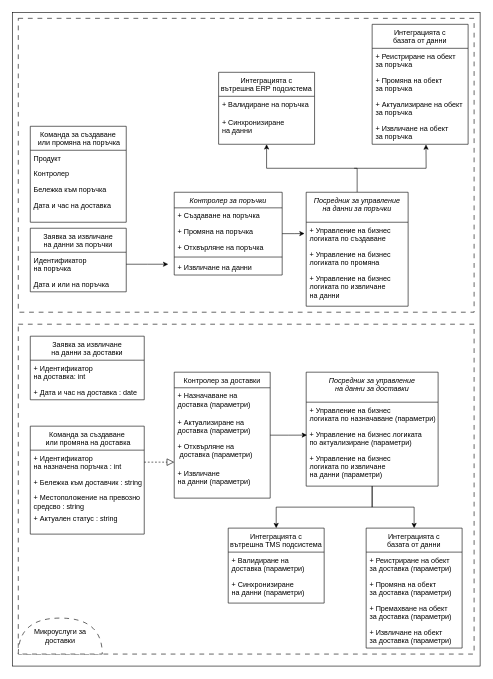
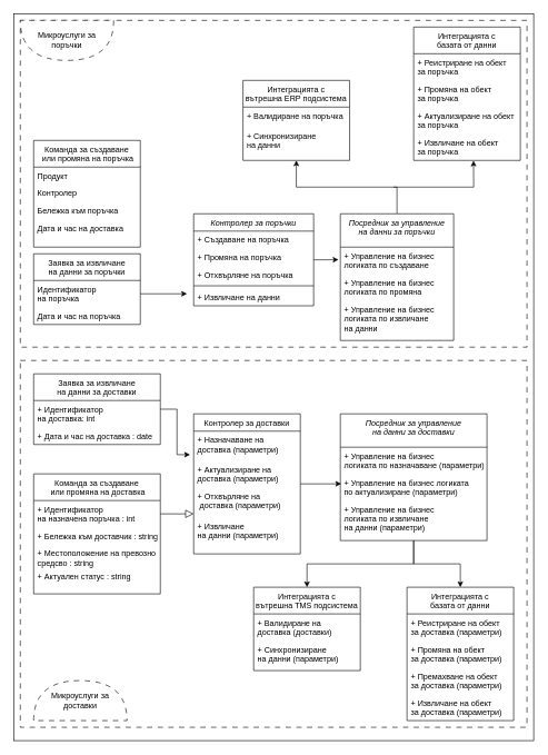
  <mxCell id="0" />
  <mxCell id="1" parent="0" />
  <mxCell id="2" value="" style="rounded=0;whiteSpace=wrap;html=1;" parent="1" vertex="1"><mxGeometry y="20" width="780" height="1090" as="geometry" x="20" /></mxCell>
  <mxCell id="3" value="" style="rounded=0;whiteSpace=wrap;html=1;dashed=1;dashPattern=8 8;fillColor=none;" parent="1" vertex="1"><mxGeometry x="30" y="540" width="760" height="550" as="geometry" /></mxCell>
  <mxCell id="4" value="Контролер за поръчки" style="swimlane;fontStyle=2;align=center;verticalAlign=top;childLayout=stackLayout;horizontal=1;startSize=26;horizontalStack=0;resizeParent=1;resizeLast=0;collapsible=1;marginBottom=0;rounded=0;shadow=0;strokeWidth=1;" parent="1" vertex="1"><mxGeometry x="290" y="320" width="180" height="138" as="geometry"><mxRectangle x="230" y="140" width="160" height="26" as="alternateBounds" /></mxGeometry></mxCell>
  <mxCell id="5" value="+ Създаване на поръчка" style="text;align=left;verticalAlign=top;spacingLeft=4;spacingRight=4;overflow=hidden;rotatable=0;points=[[0,0.5],[1,0.5]];portConstraint=eastwest;" parent="4" vertex="1"><mxGeometry y="26" width="180" height="26" as="geometry" /></mxCell>
  <mxCell id="6" value="+ Промяна на поръчка" style="text;align=left;verticalAlign=top;spacingLeft=4;spacingRight=4;overflow=hidden;rotatable=0;points=[[0,0.5],[1,0.5]];portConstraint=eastwest;rounded=0;shadow=0;html=0;" parent="4" vertex="1"><mxGeometry y="52" width="180" height="26" as="geometry" /></mxCell>
  <mxCell id="7" value="+ Отхвърляне на поръчка" style="text;align=left;verticalAlign=top;spacingLeft=4;spacingRight=4;overflow=hidden;rotatable=0;points=[[0,0.5],[1,0.5]];portConstraint=eastwest;rounded=0;shadow=0;html=0;" parent="4" vertex="1"><mxGeometry y="78" width="180" height="26" as="geometry" /></mxCell>
  <mxCell id="8" value="" style="line;html=1;strokeWidth=1;align=left;verticalAlign=middle;spacingTop=-1;spacingLeft=3;spacingRight=3;rotatable=0;labelPosition=right;points=[];portConstraint=eastwest;" parent="4" vertex="1"><mxGeometry y="104" width="180" height="8" as="geometry" /></mxCell>
  <mxCell id="9" value="+ Извличане на данни" style="text;align=left;verticalAlign=top;spacingLeft=4;spacingRight=4;overflow=hidden;rotatable=0;points=[[0,0.5],[1,0.5]];portConstraint=eastwest;" parent="4" vertex="1"><mxGeometry y="112" width="180" height="26" as="geometry" /></mxCell>
  <mxCell id="10" value="Команда за създаване&#10; или промяна на поръчка" style="swimlane;fontStyle=0;align=center;verticalAlign=top;childLayout=stackLayout;horizontal=1;startSize=40;horizontalStack=0;resizeParent=1;resizeLast=0;collapsible=1;marginBottom=0;rounded=0;shadow=0;strokeWidth=1;" parent="1" vertex="1"><mxGeometry x="50" y="210" width="160" height="160" as="geometry"><mxRectangle x="20" y="120" width="160" height="26" as="alternateBounds" /></mxGeometry></mxCell>
  <mxCell id="11" value="Продукт" style="text;align=left;verticalAlign=top;spacingLeft=4;spacingRight=4;overflow=hidden;rotatable=0;points=[[0,0.5],[1,0.5]];portConstraint=eastwest;" parent="10" vertex="1"><mxGeometry y="40" width="160" height="26" as="geometry" /></mxCell>
  <mxCell id="12" value="Контролер" style="text;align=left;verticalAlign=top;spacingLeft=4;spacingRight=4;overflow=hidden;rotatable=0;points=[[0,0.5],[1,0.5]];portConstraint=eastwest;rounded=0;shadow=0;html=0;" parent="10" vertex="1"><mxGeometry y="66" width="160" height="26" as="geometry" /></mxCell>
  <mxCell id="13" value="Бележка към поръчка" style="text;align=left;verticalAlign=top;spacingLeft=4;spacingRight=4;overflow=hidden;rotatable=0;points=[[0,0.5],[1,0.5]];portConstraint=eastwest;rounded=0;shadow=0;html=0;" parent="10" vertex="1"><mxGeometry y="92" width="160" height="26" as="geometry" /></mxCell>
  <mxCell id="14" value="Дата и час на доставка" style="text;align=left;verticalAlign=top;spacingLeft=4;spacingRight=4;overflow=hidden;rotatable=0;points=[[0,0.5],[1,0.5]];portConstraint=eastwest;rounded=0;shadow=0;html=0;" parent="10" vertex="1"><mxGeometry y="118" width="160" height="26" as="geometry" /></mxCell>
  <mxCell id="15" value="Интеграцията с &#10;базата от данни" style="swimlane;fontStyle=0;align=center;verticalAlign=top;childLayout=stackLayout;horizontal=1;startSize=40;horizontalStack=0;resizeParent=1;resizeLast=0;collapsible=1;marginBottom=0;rounded=0;shadow=0;strokeWidth=1;" parent="1" vertex="1"><mxGeometry x="620" y="40" width="160" height="200" as="geometry"><mxRectangle x="550" y="140" width="160" height="26" as="alternateBounds" /></mxGeometry></mxCell>
  <mxCell id="16" value="+ Реистриране на обект&#10;за поръчка" style="text;align=left;verticalAlign=top;spacingLeft=4;spacingRight=4;overflow=hidden;rotatable=0;points=[[0,0.5],[1,0.5]];portConstraint=eastwest;" parent="15" vertex="1"><mxGeometry y="40" width="160" height="40" as="geometry" /></mxCell>
  <mxCell id="17" value="+ Промяна на обект&#10;за поръчка" style="text;align=left;verticalAlign=top;spacingLeft=4;spacingRight=4;overflow=hidden;rotatable=0;points=[[0,0.5],[1,0.5]];portConstraint=eastwest;rounded=0;shadow=0;html=0;" parent="15" vertex="1"><mxGeometry y="80" width="160" height="40" as="geometry" /></mxCell>
  <mxCell id="18" value="+ Актуализиране на обект&#10;за поръчка" style="text;align=left;verticalAlign=top;spacingLeft=4;spacingRight=4;overflow=hidden;rotatable=0;points=[[0,0.5],[1,0.5]];portConstraint=eastwest;rounded=0;shadow=0;html=0;" parent="15" vertex="1"><mxGeometry y="120" width="160" height="40" as="geometry" /></mxCell>
  <mxCell id="19" value="+ Извличане на обект&#10;за поръчка" style="text;align=left;verticalAlign=top;spacingLeft=4;spacingRight=4;overflow=hidden;rotatable=0;points=[[0,0.5],[1,0.5]];portConstraint=eastwest;rounded=0;shadow=0;html=0;" parent="15" vertex="1"><mxGeometry y="160" width="160" height="40" as="geometry" /></mxCell>
  <mxCell id="20" value="Интеграцията с &#10;вътрешна ERP подсистема" style="swimlane;fontStyle=0;align=center;verticalAlign=top;childLayout=stackLayout;horizontal=1;startSize=40;horizontalStack=0;resizeParent=1;resizeLast=0;collapsible=1;marginBottom=0;rounded=0;shadow=0;strokeWidth=1;" parent="1" vertex="1"><mxGeometry x="364" y="120" width="160" height="120" as="geometry"><mxRectangle x="550" y="140" width="160" height="26" as="alternateBounds" /></mxGeometry></mxCell>
  <mxCell id="21" value="+ Валидиране на поръчка" style="text;align=left;verticalAlign=top;spacingLeft=4;spacingRight=4;overflow=hidden;rotatable=0;points=[[0,0.5],[1,0.5]];portConstraint=eastwest;" parent="20" vertex="1"><mxGeometry y="40" width="160" height="30" as="geometry" /></mxCell>
  <mxCell id="22" value="+ Синхронизиране&#10;на данни" style="text;align=left;verticalAlign=top;spacingLeft=4;spacingRight=4;overflow=hidden;rotatable=0;points=[[0,0.5],[1,0.5]];portConstraint=eastwest;rounded=0;shadow=0;html=0;" parent="20" vertex="1"><mxGeometry y="70" width="160" height="40" as="geometry" /></mxCell>
  <mxCell id="23" style="edgeStyle=orthogonalEdgeStyle;rounded=0;orthogonalLoop=1;jettySize=auto;html=1;entryX=0.5;entryY=1;entryDx=0;entryDy=0;" parent="1" source="24" target="20" edge="1"><mxGeometry relative="1" as="geometry" /></mxCell>
  <mxCell id="24" value="Посредник за управление &#10;на данни за поръчки" style="swimlane;fontStyle=2;align=center;verticalAlign=top;childLayout=stackLayout;horizontal=1;startSize=50;horizontalStack=0;resizeParent=1;resizeLast=0;collapsible=1;marginBottom=0;rounded=0;shadow=0;strokeWidth=1;" parent="1" vertex="1"><mxGeometry x="510" y="320" width="170" height="190" as="geometry"><mxRectangle x="230" y="140" width="160" height="26" as="alternateBounds" /></mxGeometry></mxCell>
  <mxCell id="25" value="+ Управление на бизнес &#10;логиката по създаване" style="text;align=left;verticalAlign=top;spacingLeft=4;spacingRight=4;overflow=hidden;rotatable=0;points=[[0,0.5],[1,0.5]];portConstraint=eastwest;" parent="24" vertex="1"><mxGeometry y="50" width="170" height="40" as="geometry" /></mxCell>
  <mxCell id="26" value="+ Управление на бизнес &#10;логиката по промяна" style="text;align=left;verticalAlign=top;spacingLeft=4;spacingRight=4;overflow=hidden;rotatable=0;points=[[0,0.5],[1,0.5]];portConstraint=eastwest;" parent="24" vertex="1"><mxGeometry y="90" width="170" height="40" as="geometry" /></mxCell>
  <mxCell id="27" value="+ Управление на бизнес &#10;логиката по извличане &#10;на данни" style="text;align=left;verticalAlign=top;spacingLeft=4;spacingRight=4;overflow=hidden;rotatable=0;points=[[0,0.5],[1,0.5]];portConstraint=eastwest;" parent="24" vertex="1"><mxGeometry y="130" width="170" height="50" as="geometry" /></mxCell>
  <mxCell id="28" value="" style="endArrow=classic;html=1;rounded=0;entryX=0.561;entryY=1.009;entryDx=0;entryDy=0;entryPerimeter=0;" parent="1" target="19" edge="1"><mxGeometry width="50" height="50" relative="1" as="geometry"><mxPoint x="710" y="280" as="sourcePoint" /><mxPoint x="530" y="250" as="targetPoint" /></mxGeometry></mxCell>
  <mxCell id="29" value="" style="endArrow=none;html=1;rounded=0;" parent="1" edge="1"><mxGeometry width="50" height="50" relative="1" as="geometry"><mxPoint x="590" y="280" as="sourcePoint" /><mxPoint x="710" y="280" as="targetPoint" /></mxGeometry></mxCell>
  <mxCell id="30" style="edgeStyle=orthogonalEdgeStyle;rounded=0;orthogonalLoop=1;jettySize=auto;html=1;entryX=-0.017;entryY=0.471;entryDx=0;entryDy=0;entryPerimeter=0;" parent="1" source="4" edge="1"><mxGeometry relative="1" as="geometry"><mxPoint x="507.28" y="388.84" as="targetPoint" /></mxGeometry></mxCell>
  <mxCell id="31" value="Контролер за доставки" style="swimlane;fontStyle=0;align=center;verticalAlign=top;childLayout=stackLayout;horizontal=1;startSize=26;horizontalStack=0;resizeParent=1;resizeLast=0;collapsible=1;marginBottom=0;rounded=0;shadow=0;strokeWidth=1;" parent="1" vertex="1"><mxGeometry x="290" y="620" width="160" height="210" as="geometry"><mxRectangle x="230" y="140" width="160" height="26" as="alternateBounds" /></mxGeometry></mxCell>
  <mxCell id="32" value="+ Назначаване на &#10;доставка (параметри)" style="text;align=left;verticalAlign=top;spacingLeft=4;spacingRight=4;overflow=hidden;rotatable=0;points=[[0,0.5],[1,0.5]];portConstraint=eastwest;" parent="31" vertex="1"><mxGeometry y="26" width="160" height="44" as="geometry" /></mxCell>
  <mxCell id="33" value="+ Актуализиране на &#10;доставка (параметри)" style="text;align=left;verticalAlign=top;spacingLeft=4;spacingRight=4;overflow=hidden;rotatable=0;points=[[0,0.5],[1,0.5]];portConstraint=eastwest;rounded=0;shadow=0;html=0;" parent="31" vertex="1"><mxGeometry y="70" width="160" height="40" as="geometry" /></mxCell>
  <mxCell id="34" value="Команда за създаване&#10; или промяна на доставка" style="swimlane;fontStyle=0;align=center;verticalAlign=top;childLayout=stackLayout;horizontal=1;startSize=40;horizontalStack=0;resizeParent=1;resizeLast=0;collapsible=1;marginBottom=0;rounded=0;shadow=0;strokeWidth=1;" parent="1" vertex="1"><mxGeometry x="50" y="710" width="190" height="180" as="geometry"><mxRectangle x="20" y="120" width="160" height="26" as="alternateBounds" /></mxGeometry></mxCell>
  <mxCell id="35" value="+ Идентификатор&#10;на назначена поръчка : int" style="text;align=left;verticalAlign=top;spacingLeft=4;spacingRight=4;overflow=hidden;rotatable=0;points=[[0,0.5],[1,0.5]];portConstraint=eastwest;" parent="34" vertex="1"><mxGeometry y="40" width="190" height="40" as="geometry" /></mxCell>
  <mxCell id="36" value="+ Бележка към доставчик : string" style="text;align=left;verticalAlign=top;spacingLeft=4;spacingRight=4;overflow=hidden;rotatable=0;points=[[0,0.5],[1,0.5]];portConstraint=eastwest;rounded=0;shadow=0;html=0;" parent="34" vertex="1"><mxGeometry y="80" width="190" height="26" as="geometry" /></mxCell>
  <mxCell id="37" value="+ Местоположение на превозно&#10;средсво : string" style="text;align=left;verticalAlign=top;spacingLeft=4;spacingRight=4;overflow=hidden;rotatable=0;points=[[0,0.5],[1,0.5]];portConstraint=eastwest;rounded=0;shadow=0;html=0;" parent="34" vertex="1"><mxGeometry y="106" width="190" height="34" as="geometry" /></mxCell>
  <mxCell id="38" value="+ Актуален статус : string" style="text;align=left;verticalAlign=top;spacingLeft=4;spacingRight=4;overflow=hidden;rotatable=0;points=[[0,0.5],[1,0.5]];portConstraint=eastwest;rounded=0;shadow=0;html=0;" parent="34" vertex="1"><mxGeometry y="140" width="190" height="26" as="geometry" /></mxCell>
- <mxCell id="39" value="" style="endArrow=block;endSize=10;endFill=0;shadow=0;strokeWidth=1;rounded=0;curved=0;edgeStyle=elbowEdgeStyle;elbow=vertical;dashed=1;" parent="1" source="34" target="31" edge="1"><mxGeometry width="160" relative="1" as="geometry"><mxPoint x="240" y="933" as="sourcePoint" /><mxPoint x="240" y="933" as="targetPoint" /></mxGeometry></mxCell>
+ <mxCell id="39" value="" style="endArrow=block;endSize=10;endFill=0;shadow=0;strokeWidth=1;rounded=0;curved=0;edgeStyle=elbowEdgeStyle;elbow=vertical;" parent="1" source="34" target="31" edge="1"><mxGeometry width="160" relative="1" as="geometry"><mxPoint x="240" y="933" as="sourcePoint" /><mxPoint x="240" y="933" as="targetPoint" /></mxGeometry></mxCell>
  <mxCell id="40" value="Интеграцията с &#10;базата от данни" style="swimlane;fontStyle=0;align=center;verticalAlign=top;childLayout=stackLayout;horizontal=1;startSize=40;horizontalStack=0;resizeParent=1;resizeLast=0;collapsible=1;marginBottom=0;rounded=0;shadow=0;strokeWidth=1;" parent="1" vertex="1"><mxGeometry x="610" y="880" width="160" height="200" as="geometry"><mxRectangle x="550" y="140" width="160" height="26" as="alternateBounds" /></mxGeometry></mxCell>
  <mxCell id="41" value="+ Реистриране на обект&#10;за доставка (параметри)" style="text;align=left;verticalAlign=top;spacingLeft=4;spacingRight=4;overflow=hidden;rotatable=0;points=[[0,0.5],[1,0.5]];portConstraint=eastwest;" parent="40" vertex="1"><mxGeometry y="40" width="160" height="40" as="geometry" /></mxCell>
  <mxCell id="42" value="+ Промяна на обект&#10;за доставка (параметри)" style="text;align=left;verticalAlign=top;spacingLeft=4;spacingRight=4;overflow=hidden;rotatable=0;points=[[0,0.5],[1,0.5]];portConstraint=eastwest;rounded=0;shadow=0;html=0;" parent="40" vertex="1"><mxGeometry y="80" width="160" height="40" as="geometry" /></mxCell>
  <mxCell id="43" value="+ Премахване на обект&#10;за доставка (параметри)" style="text;align=left;verticalAlign=top;spacingLeft=4;spacingRight=4;overflow=hidden;rotatable=0;points=[[0,0.5],[1,0.5]];portConstraint=eastwest;rounded=0;shadow=0;html=0;" parent="40" vertex="1"><mxGeometry y="120" width="160" height="40" as="geometry" /></mxCell>
  <mxCell id="44" value="+ Извличане на обект&#10;за доставка (параметри)" style="text;align=left;verticalAlign=top;spacingLeft=4;spacingRight=4;overflow=hidden;rotatable=0;points=[[0,0.5],[1,0.5]];portConstraint=eastwest;rounded=0;shadow=0;html=0;" parent="40" vertex="1"><mxGeometry y="160" width="160" height="40" as="geometry" /></mxCell>
  <mxCell id="45" value="Интеграцията с &#10;вътрешна TMS подсистема" style="swimlane;fontStyle=0;align=center;verticalAlign=top;childLayout=stackLayout;horizontal=1;startSize=40;horizontalStack=0;resizeParent=1;resizeLast=0;collapsible=1;marginBottom=0;rounded=0;shadow=0;strokeWidth=1;" parent="1" vertex="1"><mxGeometry x="380" y="880" width="160" height="125" as="geometry"><mxRectangle x="550" y="140" width="160" height="26" as="alternateBounds" /></mxGeometry></mxCell>
- <mxCell id="46" value="+ Валидиране на &#10;доставка (параметри)" style="text;align=left;verticalAlign=top;spacingLeft=4;spacingRight=4;overflow=hidden;rotatable=0;points=[[0,0.5],[1,0.5]];portConstraint=eastwest;" parent="45" vertex="1"><mxGeometry y="40" width="160" height="40" as="geometry" /></mxCell>
+ <mxCell id="46" value="+ Валидиране на &#10;доставка (доставки)" style="text;align=left;verticalAlign=top;spacingLeft=4;spacingRight=4;overflow=hidden;rotatable=0;points=[[0,0.5],[1,0.5]];portConstraint=eastwest;" parent="45" vertex="1"><mxGeometry y="40" width="160" height="40" as="geometry" /></mxCell>
  <mxCell id="47" value="+ Синхронизиране&#10;на данни (параметри)" style="text;align=left;verticalAlign=top;spacingLeft=4;spacingRight=4;overflow=hidden;rotatable=0;points=[[0,0.5],[1,0.5]];portConstraint=eastwest;rounded=0;shadow=0;html=0;" parent="45" vertex="1"><mxGeometry y="80" width="160" height="40" as="geometry" /></mxCell>
  <mxCell id="48" style="edgeStyle=orthogonalEdgeStyle;rounded=0;orthogonalLoop=1;jettySize=auto;html=1;entryX=0.5;entryY=0;entryDx=0;entryDy=0;" parent="1" source="50" target="40" edge="1"><mxGeometry relative="1" as="geometry" /></mxCell>
  <mxCell id="49" style="edgeStyle=orthogonalEdgeStyle;rounded=0;orthogonalLoop=1;jettySize=auto;html=1;entryX=0.5;entryY=0;entryDx=0;entryDy=0;" parent="1" source="50" target="45" edge="1"><mxGeometry relative="1" as="geometry" /></mxCell>
  <mxCell id="50" value="Посредник за управление &#10;на данни за доставки" style="swimlane;fontStyle=2;align=center;verticalAlign=top;childLayout=stackLayout;horizontal=1;startSize=50;horizontalStack=0;resizeParent=1;resizeLast=0;collapsible=1;marginBottom=0;rounded=0;shadow=0;strokeWidth=1;" parent="1" vertex="1"><mxGeometry x="510" y="620" width="220" height="190" as="geometry"><mxRectangle x="230" y="140" width="160" height="26" as="alternateBounds" /></mxGeometry></mxCell>
  <mxCell id="51" value="+ Управление на бизнес &#10;логиката по назначаване (параметри)" style="text;align=left;verticalAlign=top;spacingLeft=4;spacingRight=4;overflow=hidden;rotatable=0;points=[[0,0.5],[1,0.5]];portConstraint=eastwest;" parent="50" vertex="1"><mxGeometry y="50" width="220" height="40" as="geometry" /></mxCell>
  <mxCell id="52" value="+ Управление на бизнес логиката&#10;по актуализиране (параметри) " style="text;align=left;verticalAlign=top;spacingLeft=4;spacingRight=4;overflow=hidden;rotatable=0;points=[[0,0.5],[1,0.5]];portConstraint=eastwest;" parent="50" vertex="1"><mxGeometry y="90" width="220" height="40" as="geometry" /></mxCell>
  <mxCell id="53" value="+ Управление на бизнес &#10;логиката по извличане &#10;на данни (параметри)" style="text;align=left;verticalAlign=top;spacingLeft=4;spacingRight=4;overflow=hidden;rotatable=0;points=[[0,0.5],[1,0.5]];portConstraint=eastwest;" parent="50" vertex="1"><mxGeometry y="130" width="220" height="50" as="geometry" /></mxCell>
  <mxCell id="54" value="Заявка за извличане&#10;на данни за поръчки" style="swimlane;fontStyle=0;align=center;verticalAlign=top;childLayout=stackLayout;horizontal=1;startSize=40;horizontalStack=0;resizeParent=1;resizeLast=0;collapsible=1;marginBottom=0;rounded=0;shadow=0;strokeWidth=1;" parent="1" vertex="1"><mxGeometry x="50" y="380" width="160" height="106" as="geometry"><mxRectangle x="20" y="120" width="160" height="26" as="alternateBounds" /></mxGeometry></mxCell>
  <mxCell id="55" style="edgeStyle=orthogonalEdgeStyle;rounded=0;orthogonalLoop=1;jettySize=auto;html=1;" parent="54" source="56" edge="1"><mxGeometry relative="1" as="geometry"><mxPoint x="230" y="60" as="targetPoint" /></mxGeometry></mxCell>
  <mxCell id="56" value="Идентификатор &#10;на поръчка" style="text;align=left;verticalAlign=top;spacingLeft=4;spacingRight=4;overflow=hidden;rotatable=0;points=[[0,0.5],[1,0.5]];portConstraint=eastwest;" parent="54" vertex="1"><mxGeometry y="40" width="160" height="40" as="geometry" /></mxCell>
- <mxCell id="57" value="Дата и или на поръчка" style="text;align=left;verticalAlign=top;spacingLeft=4;spacingRight=4;overflow=hidden;rotatable=0;points=[[0,0.5],[1,0.5]];portConstraint=eastwest;rounded=0;shadow=0;html=0;" parent="54" vertex="1"><mxGeometry y="80" width="160" height="26" as="geometry" /></mxCell>
+ <mxCell id="57" value="Дата и час на поръчка" style="text;align=left;verticalAlign=top;spacingLeft=4;spacingRight=4;overflow=hidden;rotatable=0;points=[[0,0.5],[1,0.5]];portConstraint=eastwest;rounded=0;shadow=0;html=0;" parent="54" vertex="1"><mxGeometry y="80" width="160" height="26" as="geometry" /></mxCell>
  <mxCell id="58" value="Заявка за извличане&#10;на данни за доставки" style="swimlane;fontStyle=0;align=center;verticalAlign=top;childLayout=stackLayout;horizontal=1;startSize=40;horizontalStack=0;resizeParent=1;resizeLast=0;collapsible=1;marginBottom=0;rounded=0;shadow=0;strokeWidth=1;" parent="1" vertex="1"><mxGeometry x="50" y="560" width="190" height="106" as="geometry"><mxRectangle x="20" y="120" width="160" height="26" as="alternateBounds" /></mxGeometry></mxCell>
  <mxCell id="59" value="+ Идентификатор &#10;на доставка: int" style="text;align=left;verticalAlign=top;spacingLeft=4;spacingRight=4;overflow=hidden;rotatable=0;points=[[0,0.5],[1,0.5]];portConstraint=eastwest;" parent="58" vertex="1"><mxGeometry y="40" width="190" height="40" as="geometry" /></mxCell>
  <mxCell id="60" value="+ Дата и час на доставка : date" style="text;align=left;verticalAlign=top;spacingLeft=4;spacingRight=4;overflow=hidden;rotatable=0;points=[[0,0.5],[1,0.5]];portConstraint=eastwest;rounded=0;shadow=0;html=0;" parent="58" vertex="1"><mxGeometry y="80" width="190" height="26" as="geometry" /></mxCell>
  <mxCell id="61" value="" style="rounded=0;whiteSpace=wrap;html=1;dashed=1;dashPattern=8 8;fillColor=none;" parent="1" vertex="1"><mxGeometry x="30" y="30" width="760" height="490" as="geometry" /></mxCell>
- <mxCell id="63" value="Микроуслуги за&lt;br&gt;доставки" style="shape=or;whiteSpace=wrap;html=1;direction=north;dashed=1;dashPattern=8 8;" parent="1" vertex="1"><mxGeometry x="30" y="1030" width="140" height="60" as="geometry" /></mxCell>
+ <mxCell id="62" value="Микроуслуги за&lt;br&gt;поръчки" style="shape=or;whiteSpace=wrap;html=1;direction=south;dashed=1;dashPattern=8 8;" parent="1" vertex="1"><mxGeometry x="30" y="30" width="140" height="60" as="geometry" /></mxCell>
+ <mxCell id="63" value="Микроуслуги за&lt;br&gt;доставки" style="shape=or;whiteSpace=wrap;html=1;direction=north;dashed=1;dashPattern=8 8;" parent="1" vertex="1"><mxGeometry x="50" y="1020" width="140" height="60" as="geometry" /></mxCell>
+ <mxCell id="64" style="edgeStyle=orthogonalEdgeStyle;rounded=0;orthogonalLoop=1;jettySize=auto;html=1;entryX=-0.034;entryY=0.8;entryDx=0;entryDy=0;entryPerimeter=0;" edge="1" parent="1" source="58" target="32"><mxGeometry relative="1" as="geometry" /></mxCell>
  <mxCell id="65" value="+ Извличане &#10;на данни (параметри)" style="text;align=left;verticalAlign=top;spacingLeft=4;spacingRight=4;overflow=hidden;rotatable=0;points=[[0,0.5],[1,0.5]];portConstraint=eastwest;" parent="1" vertex="1"><mxGeometry x="290" y="775" width="140" height="45" as="geometry" /></mxCell>
  <mxCell id="66" value="+ Отхвърляне на&#10; доставка (параметри)" style="text;align=left;verticalAlign=top;spacingLeft=4;spacingRight=4;overflow=hidden;rotatable=0;points=[[0,0.5],[1,0.5]];portConstraint=eastwest;rounded=0;shadow=0;html=0;" parent="1" vertex="1"><mxGeometry x="290" y="730" width="190" height="40" as="geometry" /></mxCell>
  <mxCell id="67" style="edgeStyle=orthogonalEdgeStyle;rounded=0;orthogonalLoop=1;jettySize=auto;html=1;entryX=0.006;entryY=0.373;entryDx=0;entryDy=0;entryPerimeter=0;" edge="1" parent="1" source="31" target="52"><mxGeometry relative="1" as="geometry" /></mxCell>
